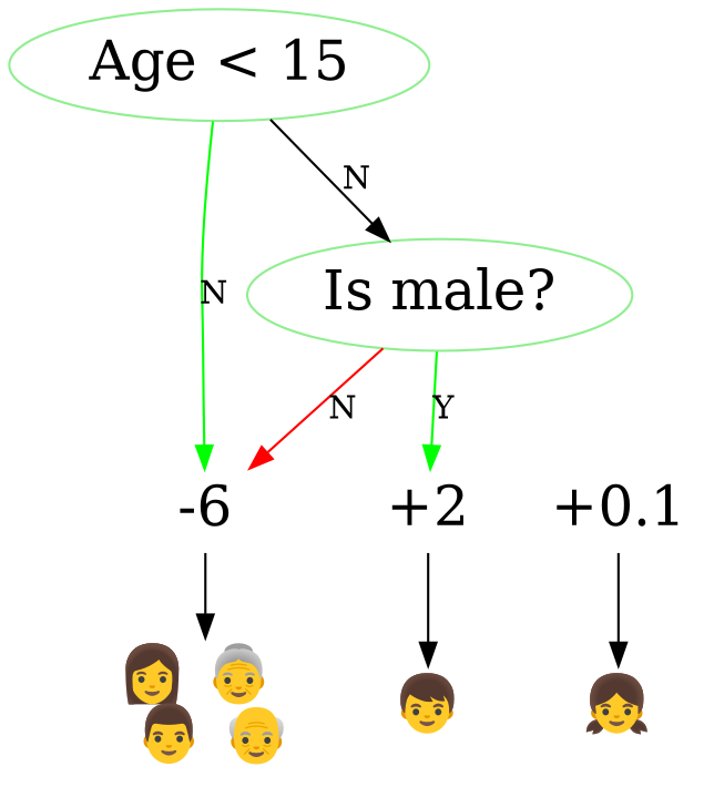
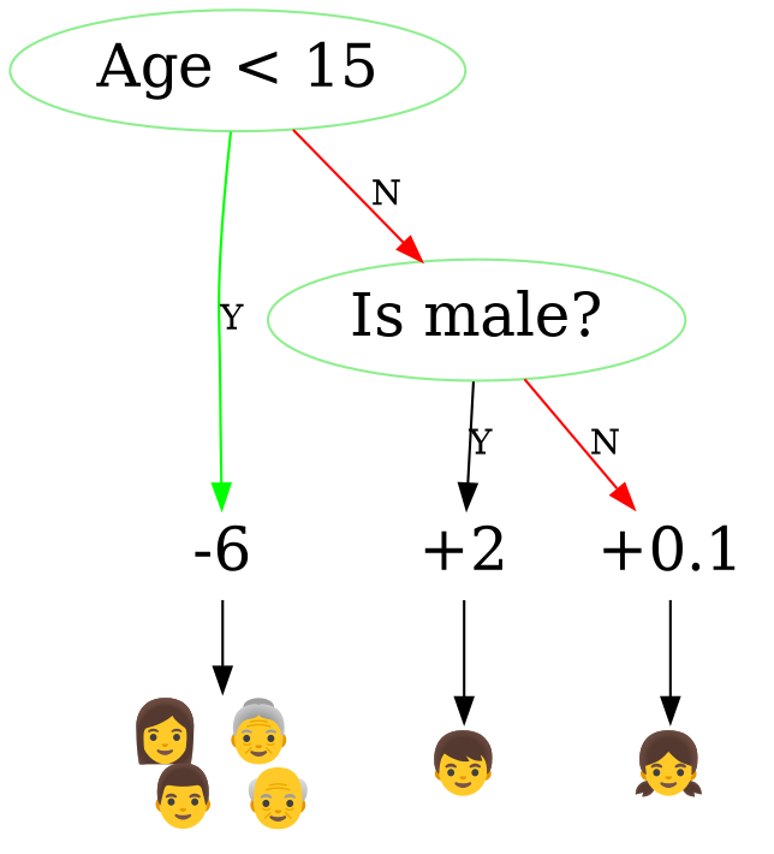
  digraph {
    rankdir=UD
    node [color=lightgreen fontsize=24 shape=plaintext style=rounded]
    n1 [label="👦"]
    n2 [label="👧"]
    n3 [label="👩 👵 \n 👨 👴"]
    n4 [color=white label="+2" shape=box]
    n5 [color=white label="+0.1" shape=box]
    n6 [color=white label=-6 shape=box]
    n7 [label="Age < 15" shape=ellipse]
    n8 [label="Is male?" shape=ellipse]
    subgraph sub_1 {
      rank=same
      n1
      n2
      n3
    }
    subgraph sub_2 {
      rank=same
      n4
      n5
      n6
    }
    n4 -> n1
    n5 -> n2
    n6 -> n3
-   n7 -> n6 [color=green label=N]
-   n7 -> n8 [color=black label=N]
-   n8 -> n4 [color=green label=Y]
-   n8 -> n6 [color=red label=N]
+   n7 -> n6 [color=green label=Y]
+   n7 -> n8 [color=red label=N]
+   n8 -> n4 [color=black label=Y]
+   n8 -> n5 [color=red label=N]
  }
